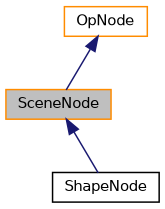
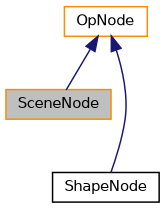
  digraph {
    node [color=darkorange fillcolor=white fontname=Helvetica fontsize=10 shape=record style=filled]
    edge [color=midnightblue dir=back fontname=Helvetica fontsize=10 labelfontname=Helvetica labelfontsize=10 style=solid]
    n1 [fillcolor=grey75 fontcolor=black height=0.2 label=SceneNode width=0.4]
    n2 [color=black height=0.2 label=ShapeNode width=0.4]
    n3 [height=0.2 label=OpNode width=0.4]
-   n1 -> n2
+   n3 -> n2
    n3 -> n1
  }
